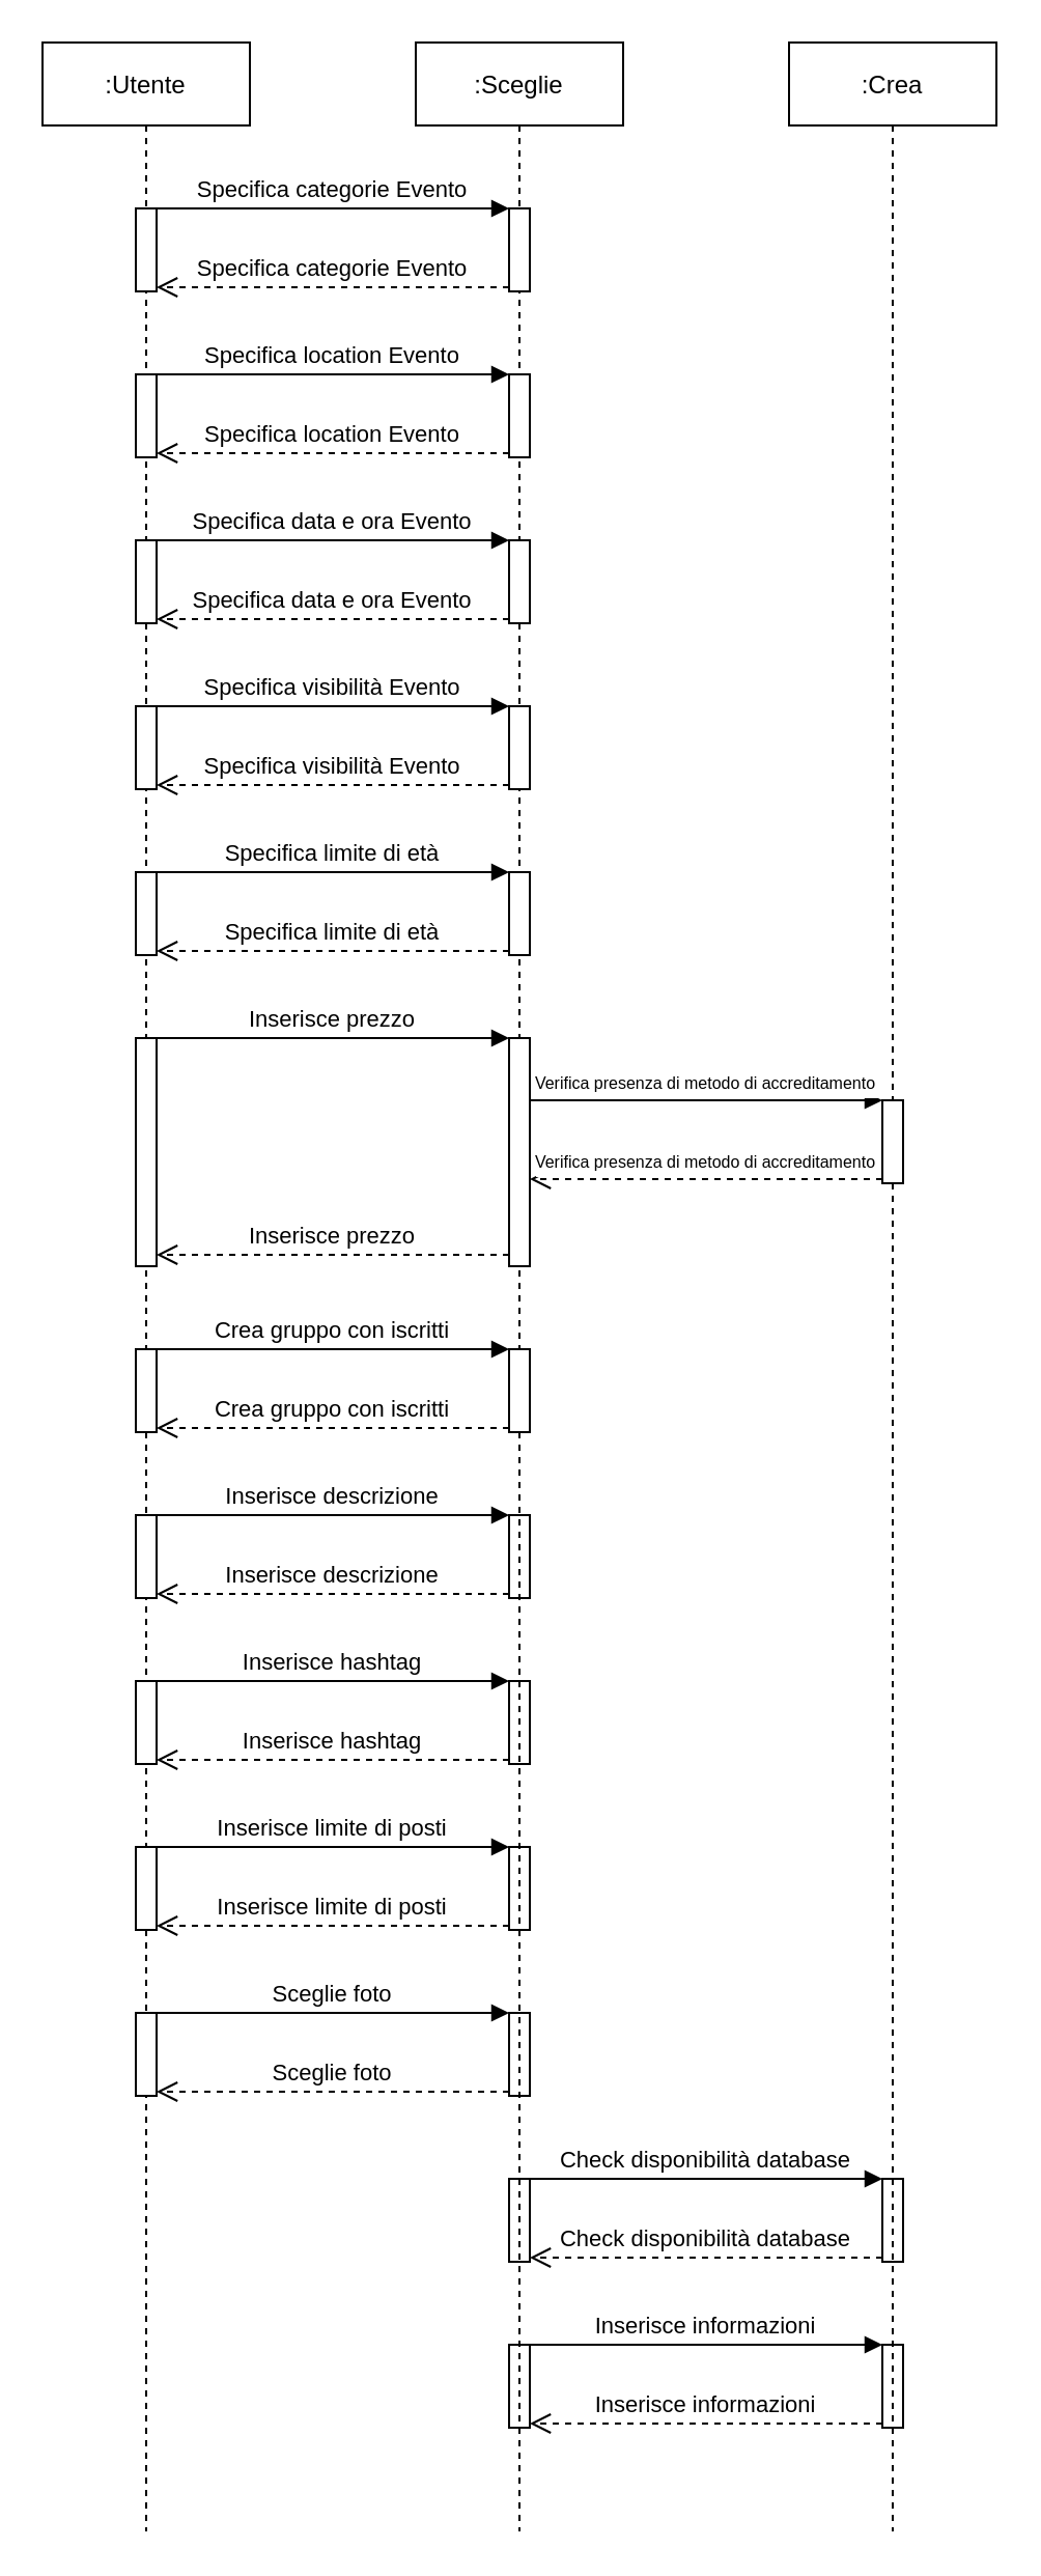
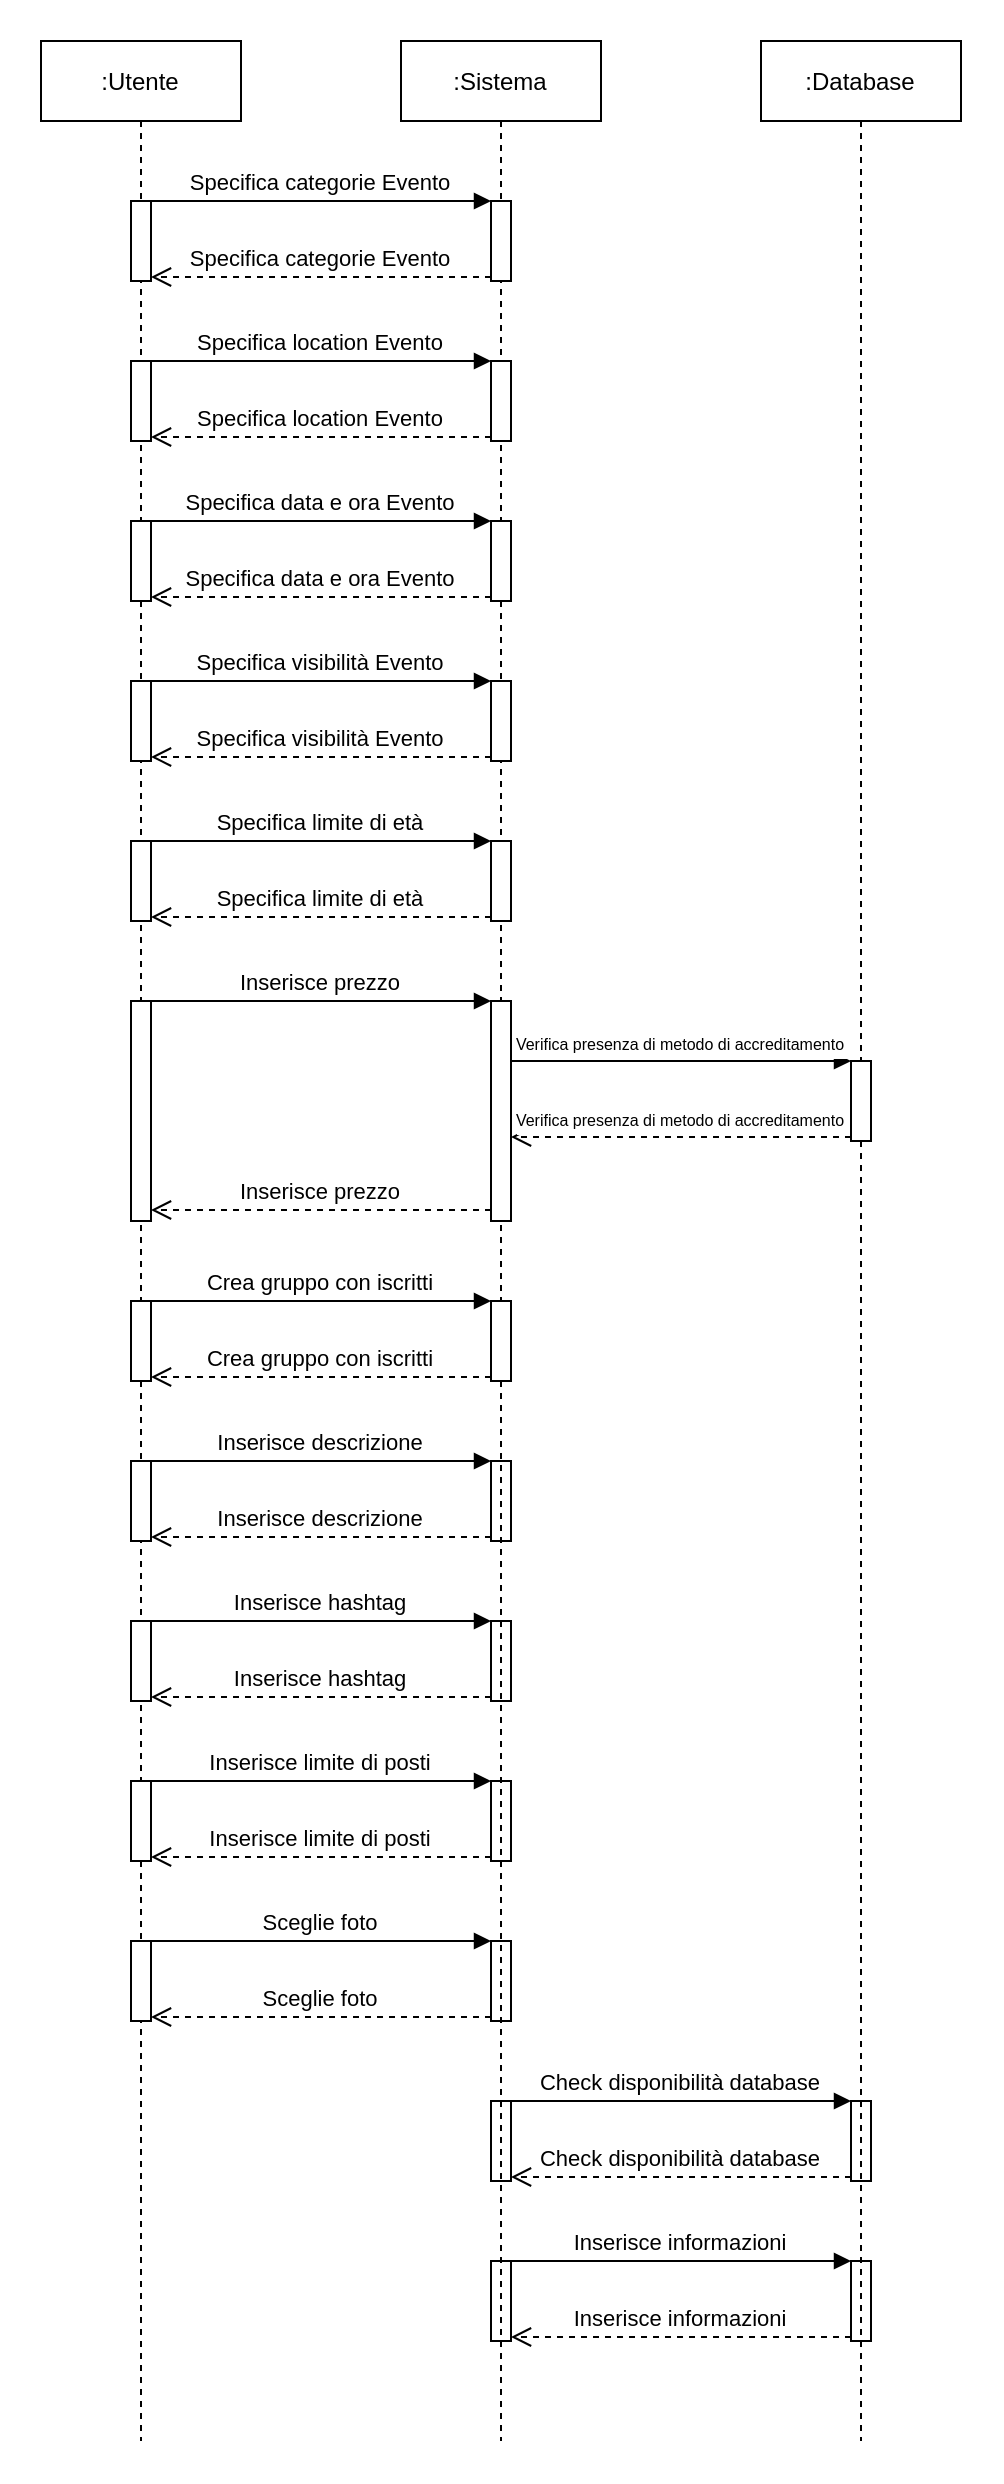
  <mxCell id="0" />
  <mxCell id="1" parent="0" />
  <mxCell id="2" value=":Utente" style="shape=umlLifeline;perimeter=lifelinePerimeter;container=1;collapsible=0;recursiveResize=0;rounded=0;shadow=0;strokeWidth=1;" parent="1" vertex="1"><mxGeometry x="20" y="20" width="100" height="1200" as="geometry" /></mxCell>
  <mxCell id="3" value="" style="points=[];perimeter=orthogonalPerimeter;rounded=0;shadow=0;strokeWidth=1;" parent="2" vertex="1"><mxGeometry x="45" y="80" width="10" height="40" as="geometry" /></mxCell>
  <mxCell id="4" value="" style="points=[];perimeter=orthogonalPerimeter;rounded=0;shadow=0;strokeWidth=1;" vertex="1" parent="2"><mxGeometry x="45" y="710" width="10" height="40" as="geometry" /></mxCell>
  <mxCell id="5" value="" style="points=[];perimeter=orthogonalPerimeter;rounded=0;shadow=0;strokeWidth=1;" vertex="1" parent="2"><mxGeometry x="225" y="710" width="10" height="40" as="geometry" /></mxCell>
  <mxCell id="6" value="Inserisce descrizione" style="verticalAlign=bottom;endArrow=open;dashed=1;endSize=8;exitX=0;exitY=0.95;shadow=0;strokeWidth=1;" edge="1" source="5" target="4" parent="2"><mxGeometry relative="1" as="geometry"><mxPoint x="155" y="796" as="targetPoint" /></mxGeometry></mxCell>
  <mxCell id="7" value="Inserisce descrizione" style="verticalAlign=bottom;endArrow=block;entryX=0;entryY=0;shadow=0;strokeWidth=1;" edge="1" source="4" target="5" parent="2"><mxGeometry relative="1" as="geometry"><mxPoint x="155" y="720" as="sourcePoint" /></mxGeometry></mxCell>
  <mxCell id="8" value="" style="points=[];perimeter=orthogonalPerimeter;rounded=0;shadow=0;strokeWidth=1;" vertex="1" parent="2"><mxGeometry x="45" y="790" width="10" height="40" as="geometry" /></mxCell>
  <mxCell id="9" value="" style="points=[];perimeter=orthogonalPerimeter;rounded=0;shadow=0;strokeWidth=1;" vertex="1" parent="2"><mxGeometry x="225" y="790" width="10" height="40" as="geometry" /></mxCell>
  <mxCell id="10" value="Inserisce hashtag" style="verticalAlign=bottom;endArrow=open;dashed=1;endSize=8;exitX=0;exitY=0.95;shadow=0;strokeWidth=1;" edge="1" source="9" target="8" parent="2"><mxGeometry relative="1" as="geometry"><mxPoint x="155" y="876" as="targetPoint" /></mxGeometry></mxCell>
  <mxCell id="11" value="Inserisce hashtag" style="verticalAlign=bottom;endArrow=block;entryX=0;entryY=0;shadow=0;strokeWidth=1;" edge="1" source="8" target="9" parent="2"><mxGeometry relative="1" as="geometry"><mxPoint x="155" y="800" as="sourcePoint" /></mxGeometry></mxCell>
  <mxCell id="12" value="" style="points=[];perimeter=orthogonalPerimeter;rounded=0;shadow=0;strokeWidth=1;" vertex="1" parent="2"><mxGeometry x="45" y="870" width="10" height="40" as="geometry" /></mxCell>
  <mxCell id="13" value="" style="points=[];perimeter=orthogonalPerimeter;rounded=0;shadow=0;strokeWidth=1;" vertex="1" parent="2"><mxGeometry x="225" y="870" width="10" height="40" as="geometry" /></mxCell>
  <mxCell id="14" value="Inserisce limite di posti" style="verticalAlign=bottom;endArrow=open;dashed=1;endSize=8;exitX=0;exitY=0.95;shadow=0;strokeWidth=1;" edge="1" source="13" target="12" parent="2"><mxGeometry relative="1" as="geometry"><mxPoint x="155" y="956" as="targetPoint" /></mxGeometry></mxCell>
  <mxCell id="15" value="Inserisce limite di posti" style="verticalAlign=bottom;endArrow=block;entryX=0;entryY=0;shadow=0;strokeWidth=1;" edge="1" source="12" target="13" parent="2"><mxGeometry relative="1" as="geometry"><mxPoint x="155" y="880" as="sourcePoint" /></mxGeometry></mxCell>
  <mxCell id="16" value="" style="points=[];perimeter=orthogonalPerimeter;rounded=0;shadow=0;strokeWidth=1;" vertex="1" parent="2"><mxGeometry x="45" y="950" width="10" height="40" as="geometry" /></mxCell>
  <mxCell id="17" value="" style="points=[];perimeter=orthogonalPerimeter;rounded=0;shadow=0;strokeWidth=1;" vertex="1" parent="2"><mxGeometry x="225" y="950" width="10" height="40" as="geometry" /></mxCell>
  <mxCell id="18" value="Sceglie foto" style="verticalAlign=bottom;endArrow=open;dashed=1;endSize=8;exitX=0;exitY=0.95;shadow=0;strokeWidth=1;" edge="1" source="17" target="16" parent="2"><mxGeometry relative="1" as="geometry"><mxPoint x="155" y="1036" as="targetPoint" /></mxGeometry></mxCell>
  <mxCell id="19" value="Sceglie foto" style="verticalAlign=bottom;endArrow=block;entryX=0;entryY=0;shadow=0;strokeWidth=1;" edge="1" source="16" target="17" parent="2"><mxGeometry relative="1" as="geometry"><mxPoint x="155" y="960" as="sourcePoint" /></mxGeometry></mxCell>
  <mxCell id="20" value="" style="points=[];perimeter=orthogonalPerimeter;rounded=0;shadow=0;strokeWidth=1;" vertex="1" parent="2"><mxGeometry x="225" y="1030" width="10" height="40" as="geometry" /></mxCell>
  <mxCell id="21" value="" style="points=[];perimeter=orthogonalPerimeter;rounded=0;shadow=0;strokeWidth=1;" vertex="1" parent="2"><mxGeometry x="405" y="1030" width="10" height="40" as="geometry" /></mxCell>
  <mxCell id="22" value="Check disponibilità database" style="verticalAlign=bottom;endArrow=open;dashed=1;endSize=8;exitX=0;exitY=0.95;shadow=0;strokeWidth=1;" edge="1" source="21" target="20" parent="2"><mxGeometry relative="1" as="geometry"><mxPoint x="335" y="1116" as="targetPoint" /></mxGeometry></mxCell>
  <mxCell id="23" value="Check disponibilità database" style="verticalAlign=bottom;endArrow=block;entryX=0;entryY=0;shadow=0;strokeWidth=1;" edge="1" source="20" target="21" parent="2"><mxGeometry relative="1" as="geometry"><mxPoint x="335" y="1040" as="sourcePoint" /></mxGeometry></mxCell>
  <mxCell id="24" value="" style="points=[];perimeter=orthogonalPerimeter;rounded=0;shadow=0;strokeWidth=1;" vertex="1" parent="2"><mxGeometry x="225" y="1110" width="10" height="40" as="geometry" /></mxCell>
  <mxCell id="25" value="" style="points=[];perimeter=orthogonalPerimeter;rounded=0;shadow=0;strokeWidth=1;" vertex="1" parent="2"><mxGeometry x="405" y="1110" width="10" height="40" as="geometry" /></mxCell>
  <mxCell id="26" value="Inserisce informazioni" style="verticalAlign=bottom;endArrow=open;dashed=1;endSize=8;exitX=0;exitY=0.95;shadow=0;strokeWidth=1;" edge="1" source="25" target="24" parent="2"><mxGeometry relative="1" as="geometry"><mxPoint x="335" y="1196" as="targetPoint" /></mxGeometry></mxCell>
  <mxCell id="27" value="Inserisce informazioni" style="verticalAlign=bottom;endArrow=block;entryX=0;entryY=0;shadow=0;strokeWidth=1;" edge="1" source="24" target="25" parent="2"><mxGeometry relative="1" as="geometry"><mxPoint x="335" y="1120" as="sourcePoint" /></mxGeometry></mxCell>
- <mxCell id="28" value=":Sceglie" style="shape=umlLifeline;perimeter=lifelinePerimeter;container=1;collapsible=0;recursiveResize=0;rounded=0;shadow=0;strokeWidth=1;" parent="1" vertex="1"><mxGeometry x="200" y="20" width="100" height="1200" as="geometry" /></mxCell>
+ <mxCell id="28" value=":Sistema" style="shape=umlLifeline;perimeter=lifelinePerimeter;container=1;collapsible=0;recursiveResize=0;rounded=0;shadow=0;strokeWidth=1;" parent="1" vertex="1"><mxGeometry x="200" y="20" width="100" height="1200" as="geometry" /></mxCell>
  <mxCell id="29" value="" style="points=[];perimeter=orthogonalPerimeter;rounded=0;shadow=0;strokeWidth=1;" parent="28" vertex="1"><mxGeometry x="45" y="80" width="10" height="40" as="geometry" /></mxCell>
  <mxCell id="30" value="Specifica categorie Evento" style="verticalAlign=bottom;endArrow=open;dashed=1;endSize=8;exitX=0;exitY=0.95;shadow=0;strokeWidth=1;" parent="1" source="29" target="3" edge="1"><mxGeometry relative="1" as="geometry"><mxPoint x="175" y="186" as="targetPoint" /></mxGeometry></mxCell>
  <mxCell id="31" value="Specifica categorie Evento" style="verticalAlign=bottom;endArrow=block;entryX=0;entryY=0;shadow=0;strokeWidth=1;" parent="1" source="3" target="29" edge="1"><mxGeometry relative="1" as="geometry"><mxPoint x="175" y="110" as="sourcePoint" /></mxGeometry></mxCell>
  <mxCell id="32" value="" style="points=[];perimeter=orthogonalPerimeter;rounded=0;shadow=0;strokeWidth=1;" vertex="1" parent="1"><mxGeometry x="65" y="180" width="10" height="40" as="geometry" /></mxCell>
  <mxCell id="33" value="" style="points=[];perimeter=orthogonalPerimeter;rounded=0;shadow=0;strokeWidth=1;" vertex="1" parent="1"><mxGeometry x="245" y="180" width="10" height="40" as="geometry" /></mxCell>
  <mxCell id="34" value="Specifica location Evento" style="verticalAlign=bottom;endArrow=open;dashed=1;endSize=8;exitX=0;exitY=0.95;shadow=0;strokeWidth=1;" edge="1" source="33" target="32" parent="1"><mxGeometry relative="1" as="geometry"><mxPoint x="175" y="266" as="targetPoint" /></mxGeometry></mxCell>
  <mxCell id="35" value="Specifica location Evento" style="verticalAlign=bottom;endArrow=block;entryX=0;entryY=0;shadow=0;strokeWidth=1;" edge="1" source="32" target="33" parent="1"><mxGeometry relative="1" as="geometry"><mxPoint x="175" y="190" as="sourcePoint" /></mxGeometry></mxCell>
  <mxCell id="36" value="" style="points=[];perimeter=orthogonalPerimeter;rounded=0;shadow=0;strokeWidth=1;" vertex="1" parent="1"><mxGeometry x="65" y="260" width="10" height="40" as="geometry" /></mxCell>
  <mxCell id="37" value="" style="points=[];perimeter=orthogonalPerimeter;rounded=0;shadow=0;strokeWidth=1;" vertex="1" parent="1"><mxGeometry x="245" y="260" width="10" height="40" as="geometry" /></mxCell>
  <mxCell id="38" value="Specifica data e ora Evento" style="verticalAlign=bottom;endArrow=open;dashed=1;endSize=8;exitX=0;exitY=0.95;shadow=0;strokeWidth=1;" edge="1" source="37" target="36" parent="1"><mxGeometry relative="1" as="geometry"><mxPoint x="175" y="346" as="targetPoint" /></mxGeometry></mxCell>
  <mxCell id="39" value="Specifica data e ora Evento" style="verticalAlign=bottom;endArrow=block;entryX=0;entryY=0;shadow=0;strokeWidth=1;" edge="1" source="36" target="37" parent="1"><mxGeometry relative="1" as="geometry"><mxPoint x="175" y="270" as="sourcePoint" /></mxGeometry></mxCell>
  <mxCell id="40" value="" style="points=[];perimeter=orthogonalPerimeter;rounded=0;shadow=0;strokeWidth=1;" vertex="1" parent="1"><mxGeometry x="65" y="340" width="10" height="40" as="geometry" /></mxCell>
  <mxCell id="41" value="" style="points=[];perimeter=orthogonalPerimeter;rounded=0;shadow=0;strokeWidth=1;" vertex="1" parent="1"><mxGeometry x="245" y="340" width="10" height="40" as="geometry" /></mxCell>
  <mxCell id="42" value="Specifica visibilità Evento" style="verticalAlign=bottom;endArrow=open;dashed=1;endSize=8;exitX=0;exitY=0.95;shadow=0;strokeWidth=1;" edge="1" source="41" target="40" parent="1"><mxGeometry relative="1" as="geometry"><mxPoint x="175" y="426" as="targetPoint" /></mxGeometry></mxCell>
  <mxCell id="43" value="Specifica visibilità Evento" style="verticalAlign=bottom;endArrow=block;entryX=0;entryY=0;shadow=0;strokeWidth=1;" edge="1" source="40" target="41" parent="1"><mxGeometry relative="1" as="geometry"><mxPoint x="175" y="350" as="sourcePoint" /></mxGeometry></mxCell>
  <mxCell id="44" value="" style="points=[];perimeter=orthogonalPerimeter;rounded=0;shadow=0;strokeWidth=1;" vertex="1" parent="1"><mxGeometry x="65" y="420" width="10" height="40" as="geometry" /></mxCell>
  <mxCell id="45" value="" style="points=[];perimeter=orthogonalPerimeter;rounded=0;shadow=0;strokeWidth=1;" vertex="1" parent="1"><mxGeometry x="245" y="420" width="10" height="40" as="geometry" /></mxCell>
  <mxCell id="46" value="Specifica limite di età" style="verticalAlign=bottom;endArrow=open;dashed=1;endSize=8;exitX=0;exitY=0.95;shadow=0;strokeWidth=1;" edge="1" source="45" target="44" parent="1"><mxGeometry relative="1" as="geometry"><mxPoint x="175" y="506" as="targetPoint" /></mxGeometry></mxCell>
  <mxCell id="47" value="Specifica limite di età" style="verticalAlign=bottom;endArrow=block;entryX=0;entryY=0;shadow=0;strokeWidth=1;" edge="1" source="44" target="45" parent="1"><mxGeometry relative="1" as="geometry"><mxPoint x="175" y="430" as="sourcePoint" /></mxGeometry></mxCell>
- <mxCell id="48" value=":Crea" style="shape=umlLifeline;perimeter=lifelinePerimeter;container=1;collapsible=0;recursiveResize=0;rounded=0;shadow=0;strokeWidth=1;" vertex="1" parent="1"><mxGeometry x="380" y="20" width="100" height="1200" as="geometry" /></mxCell>
+ <mxCell id="48" value=":Database" style="shape=umlLifeline;perimeter=lifelinePerimeter;container=1;collapsible=0;recursiveResize=0;rounded=0;shadow=0;strokeWidth=1;" vertex="1" parent="1"><mxGeometry x="380" y="20" width="100" height="1200" as="geometry" /></mxCell>
  <mxCell id="49" value="" style="points=[];perimeter=orthogonalPerimeter;rounded=0;shadow=0;strokeWidth=1;" vertex="1" parent="1"><mxGeometry x="65" y="500" width="10" height="110" as="geometry" /></mxCell>
  <mxCell id="50" value="" style="points=[];perimeter=orthogonalPerimeter;rounded=0;shadow=0;strokeWidth=1;" vertex="1" parent="1"><mxGeometry x="245" y="500" width="10" height="110" as="geometry" /></mxCell>
  <mxCell id="51" value="Inserisce prezzo" style="verticalAlign=bottom;endArrow=open;dashed=1;endSize=8;exitX=0;exitY=0.95;shadow=0;strokeWidth=1;" edge="1" source="50" target="49" parent="1"><mxGeometry relative="1" as="geometry"><mxPoint x="175" y="586" as="targetPoint" /></mxGeometry></mxCell>
  <mxCell id="52" value="Inserisce prezzo" style="verticalAlign=bottom;endArrow=block;entryX=0;entryY=0;shadow=0;strokeWidth=1;" edge="1" source="49" target="50" parent="1"><mxGeometry relative="1" as="geometry"><mxPoint x="175" y="510" as="sourcePoint" /></mxGeometry></mxCell>
  <mxCell id="53" value="" style="points=[];perimeter=orthogonalPerimeter;rounded=0;shadow=0;strokeWidth=1;" vertex="1" parent="1"><mxGeometry x="425" y="530" width="10" height="40" as="geometry" /></mxCell>
  <mxCell id="54" value="Verifica presenza di metodo di accreditamento" style="verticalAlign=bottom;endArrow=open;dashed=1;endSize=8;exitX=0;exitY=0.95;shadow=0;strokeWidth=1;fontSize=8;" edge="1" source="53" target="50" parent="1"><mxGeometry relative="1" as="geometry"><mxPoint x="255" y="568" as="targetPoint" /></mxGeometry></mxCell>
  <mxCell id="55" value="Verifica presenza di metodo di accreditamento" style="verticalAlign=bottom;endArrow=block;entryX=0;entryY=0;shadow=0;strokeWidth=1;fontSize=8;" edge="1" source="50" target="53" parent="1"><mxGeometry relative="1" as="geometry"><mxPoint x="250" y="530" as="sourcePoint" /></mxGeometry></mxCell>
  <mxCell id="56" value="" style="points=[];perimeter=orthogonalPerimeter;rounded=0;shadow=0;strokeWidth=1;" vertex="1" parent="1"><mxGeometry x="65" y="650" width="10" height="40" as="geometry" /></mxCell>
  <mxCell id="57" value="" style="points=[];perimeter=orthogonalPerimeter;rounded=0;shadow=0;strokeWidth=1;" vertex="1" parent="1"><mxGeometry x="245" y="650" width="10" height="40" as="geometry" /></mxCell>
  <mxCell id="58" value="Crea gruppo con iscritti" style="verticalAlign=bottom;endArrow=open;dashed=1;endSize=8;exitX=0;exitY=0.95;shadow=0;strokeWidth=1;" edge="1" source="57" target="56" parent="1"><mxGeometry relative="1" as="geometry"><mxPoint x="175" y="736" as="targetPoint" /></mxGeometry></mxCell>
  <mxCell id="59" value="Crea gruppo con iscritti" style="verticalAlign=bottom;endArrow=block;entryX=0;entryY=0;shadow=0;strokeWidth=1;" edge="1" source="56" target="57" parent="1"><mxGeometry relative="1" as="geometry"><mxPoint x="175" y="660" as="sourcePoint" /></mxGeometry></mxCell>
